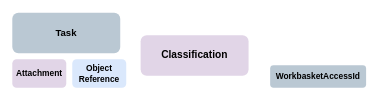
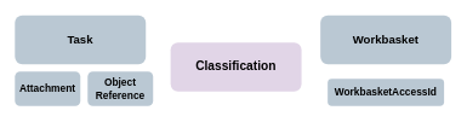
  <mxCell id="0" />
  <mxCell id="1" parent="0" />
  <mxCell id="2" value="&lt;b&gt;&lt;font style=&quot;font-size: 17px&quot;&gt;Classification&lt;/font&gt;&lt;/b&gt;" style="rounded=1;whiteSpace=wrap;html=1;fillColor=#e1d5e7;strokeColor=none;" parent="1" vertex="1"><mxGeometry x="234" y="58" width="180" height="67.5" as="geometry" /></mxCell>
  <mxCell id="3" value="&lt;b&gt;&lt;font style=&quot;font-size: 16px&quot;&gt;Task&lt;/font&gt;&lt;/b&gt;" style="rounded=1;whiteSpace=wrap;html=1;fillColor=#bac8d3;strokeColor=none;" parent="1" vertex="1"><mxGeometry x="20" y="20.5" width="180" height="67.5" as="geometry" /></mxCell>
- <mxCell id="5" value="&lt;b&gt;&lt;font style=&quot;font-size: 14px&quot;&gt;Attachment&lt;/font&gt;&lt;/b&gt;" style="rounded=1;whiteSpace=wrap;html=1;fillColor=#e1d5e7;strokeColor=none;" parent="1" vertex="1"><mxGeometry x="20" y="98" width="90" height="47.5" as="geometry" /></mxCell>
- <mxCell id="6" value="&lt;b&gt;&lt;font style=&quot;font-size: 14px&quot;&gt;Object Reference&lt;/font&gt;&lt;/b&gt;" style="rounded=1;whiteSpace=wrap;html=1;fillColor=#dae8fc;strokeColor=none;" parent="1" vertex="1"><mxGeometry x="120" y="98" width="90" height="47.5" as="geometry" /></mxCell>
+ <mxCell id="4" value="&lt;b&gt;&lt;font style=&quot;font-size: 16px&quot;&gt;Workbasket&lt;/font&gt;&lt;/b&gt;" style="rounded=1;whiteSpace=wrap;html=1;fillColor=#bac8d3;strokeColor=none;" parent="1" vertex="1"><mxGeometry x="440" y="20.5" width="180" height="67.5" as="geometry" /></mxCell>
+ <mxCell id="5" value="&lt;b&gt;&lt;font style=&quot;font-size: 14px&quot;&gt;Attachment&lt;/font&gt;&lt;/b&gt;" style="rounded=1;whiteSpace=wrap;html=1;fillColor=#bac8d3;strokeColor=none;" parent="1" vertex="1"><mxGeometry x="20" y="98" width="90" height="47.5" as="geometry" /></mxCell>
+ <mxCell id="6" value="&lt;b&gt;&lt;font style=&quot;font-size: 14px&quot;&gt;Object Reference&lt;/font&gt;&lt;/b&gt;" style="rounded=1;whiteSpace=wrap;html=1;fillColor=#bac8d3;strokeColor=none;" parent="1" vertex="1"><mxGeometry x="120" y="98" width="90" height="47.5" as="geometry" /></mxCell>
  <mxCell id="7" value="&lt;b&gt;&lt;font style=&quot;font-size: 14px&quot;&gt;WorkbasketAccessId&lt;/font&gt;&lt;/b&gt;" style="rounded=1;whiteSpace=wrap;html=1;fillColor=#bac8d3;strokeColor=none;" vertex="1" parent="1"><mxGeometry x="450" y="108" width="160" height="37.5" as="geometry" /></mxCell>
